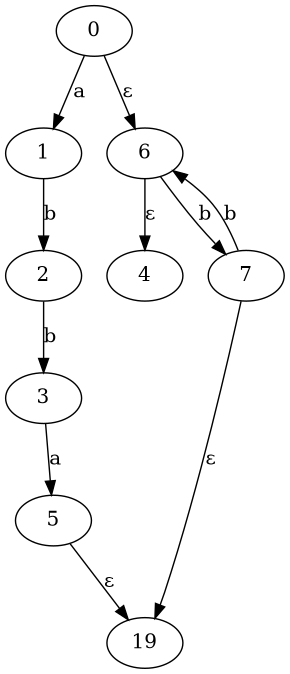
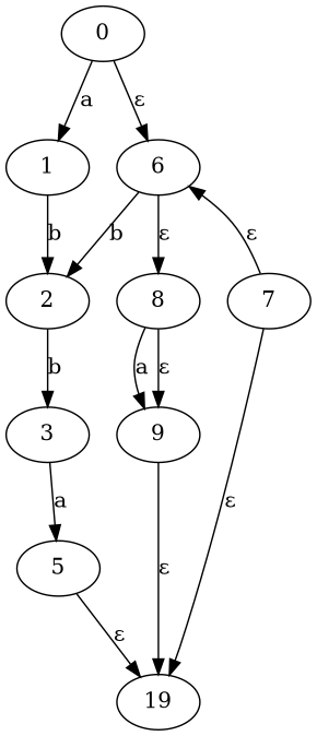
  digraph {
    0
    1
    6
-   8 [label=4]
+   8
+   9
    2
    7
    n8 [label=19]
    3
    5
    0 -> 1 [label=a]
    0 -> 6 [label="ε"]
    1 -> 2 [label=b]
    6 -> 8 [label="ε"]
-   6 -> 7 [label=b]
+   6 -> 2 [label=b]
+   8 -> 9 [label=a]
+   8 -> 9 [label="ε"]
+   9 -> n8 [label="ε"]
    2 -> 3 [label=b]
-   7 -> 6 [label=b]
+   7 -> 6 [label="ε"]
    7 -> n8 [label="ε"]
    3 -> 5 [label=a]
    5 -> n8 [label="ε"]
  }
